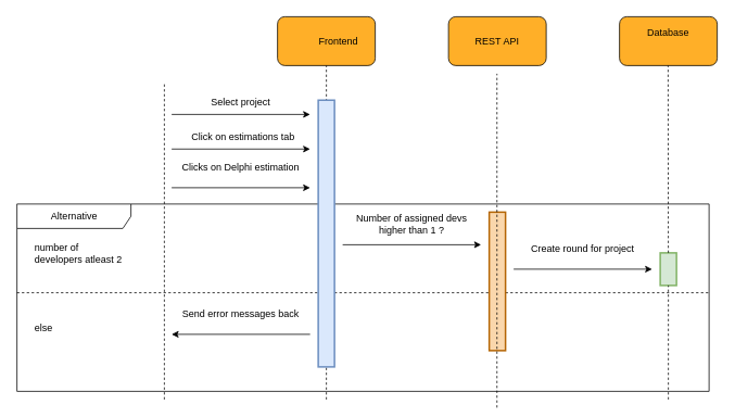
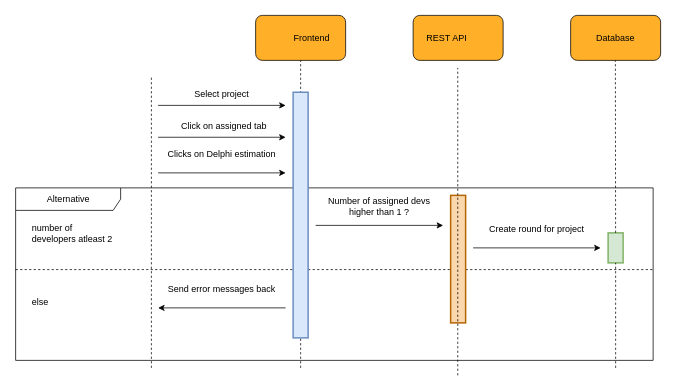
  <mxCell id="0" />
  <mxCell id="1" parent="0" />
  <mxCell id="2" value="Alternative" style="shape=umlFrame;tabWidth=110;tabHeight=30;tabPosition=left;html=1;boundedLbl=1;labelInHeader=1;width=140;height=30;fillColor=none;fontSize=12;strokeWidth=1;" vertex="1" parent="1"><mxGeometry x="20" y="250" width="850" height="230" as="geometry" /></mxCell>
  <mxCell id="3" value="number of &#10;developers atleast 2" style="text;fillColor=none;fontSize=12;" vertex="1" parent="2"><mxGeometry width="100" height="20" relative="1" as="geometry"><mxPoint x="20" y="40" as="offset" /></mxGeometry></mxCell>
  <mxCell id="4" value="else" style="line;strokeWidth=1;dashed=1;labelPosition=center;verticalLabelPosition=bottom;align=left;verticalAlign=top;spacingLeft=20;spacingTop=15;fillColor=none;fontSize=12;" vertex="1" parent="2"><mxGeometry y="93.704" width="850.0" height="30.496" as="geometry" /></mxCell>
  <mxCell id="5" value="" style="rounded=0;whiteSpace=wrap;html=1;fontSize=12;strokeWidth=2;fillColor=#fad7ac;strokeColor=#b46504;" vertex="1" parent="2"><mxGeometry x="580" y="10" width="20" height="170" as="geometry" /></mxCell>
  <mxCell id="6" value="" style="endArrow=none;dashed=1;html=1;rounded=0;jumpSize=6;strokeWidth=1;startArrow=none;fontSize=12;" edge="1" parent="2"><mxGeometry width="50" height="50" relative="1" as="geometry"><mxPoint x="589.5" y="250" as="sourcePoint" /><mxPoint x="589.5" y="-160.0" as="targetPoint" /></mxGeometry></mxCell>
  <mxCell id="7" value="" style="group" vertex="1" connectable="0" parent="2"><mxGeometry x="400" y="10" width="170" height="40" as="geometry" /></mxCell>
  <mxCell id="8" value="" style="endArrow=classic;html=1;rounded=0;" edge="1" parent="7"><mxGeometry width="50" height="50" relative="1" as="geometry"><mxPoint y="40" as="sourcePoint" /><mxPoint x="170" y="40" as="targetPoint" /></mxGeometry></mxCell>
  <mxCell id="9" value="Number of assigned devs higher than 1 ?" style="text;html=1;strokeColor=none;fillColor=none;align=center;verticalAlign=middle;whiteSpace=wrap;rounded=0;" vertex="1" parent="7"><mxGeometry x="10" width="150" height="30" as="geometry" /></mxCell>
  <mxCell id="10" value="" style="rounded=0;whiteSpace=wrap;html=1;fontSize=12;strokeWidth=2;fillColor=#d5e8d4;strokeColor=#82b366;" vertex="1" parent="2"><mxGeometry x="790" y="60" width="20" height="40" as="geometry" /></mxCell>
  <mxCell id="11" value="" style="group" vertex="1" connectable="0" parent="2"><mxGeometry x="190" y="120" width="170" height="40" as="geometry" /></mxCell>
  <mxCell id="12" value="" style="endArrow=classic;html=1;rounded=0;" edge="1" parent="11"><mxGeometry width="50" height="50" relative="1" as="geometry"><mxPoint x="170" y="40" as="sourcePoint" /><mxPoint y="40" as="targetPoint" /></mxGeometry></mxCell>
  <mxCell id="13" value="Send error messages back" style="text;html=1;strokeColor=none;fillColor=none;align=center;verticalAlign=middle;whiteSpace=wrap;rounded=0;" vertex="1" parent="11"><mxGeometry x="10" width="150" height="30" as="geometry" /></mxCell>
  <mxCell id="14" value="" style="group;fontSize=12;" vertex="1" connectable="0" parent="1"><mxGeometry x="340" y="20" width="120" height="60" as="geometry" /></mxCell>
  <mxCell id="15" value="" style="rounded=1;whiteSpace=wrap;html=1;fillColor=#FFAF28;fontSize=12;" vertex="1" parent="14"><mxGeometry width="120" height="60" as="geometry" /></mxCell>
  <mxCell id="16" value="&lt;font style=&quot;font-size: 12px;&quot;&gt;Frontend&lt;/font&gt;" style="text;html=1;strokeColor=none;fillColor=none;align=center;verticalAlign=middle;whiteSpace=wrap;rounded=0;fontSize=12;" vertex="1" parent="14"><mxGeometry x="45" y="15" width="60" height="30" as="geometry" /></mxCell>
  <mxCell id="17" value="" style="group;fontSize=12;" vertex="1" connectable="0" parent="1"><mxGeometry x="550" y="20" width="120" height="60" as="geometry" /></mxCell>
  <mxCell id="18" value="" style="rounded=1;whiteSpace=wrap;html=1;fillColor=#FFAF28;fontSize=12;" vertex="1" parent="17"><mxGeometry width="120" height="60" as="geometry" /></mxCell>
- <mxCell id="19" value="&lt;font style=&quot;font-size: 12px;&quot;&gt;REST API&lt;/font&gt;" style="text;html=1;strokeColor=none;fillColor=none;align=center;verticalAlign=middle;whiteSpace=wrap;rounded=0;fontSize=12;" vertex="1" parent="17"><mxGeometry x="30" y="15" width="60" height="30" as="geometry" /></mxCell>
+ <mxCell id="19" value="&lt;font style=&quot;font-size: 12px;&quot;&gt;REST API&lt;/font&gt;" style="text;html=1;strokeColor=none;fillColor=none;align=center;verticalAlign=middle;whiteSpace=wrap;rounded=0;fontSize=12;" vertex="1" parent="17"><mxGeometry x="15" y="15" width="60" height="30" as="geometry" /></mxCell>
  <mxCell id="20" value="" style="endArrow=none;dashed=1;html=1;rounded=0;entryX=0.5;entryY=1;entryDx=0;entryDy=0;jumpSize=6;strokeWidth=1;fontSize=12;" edge="1" parent="1" target="15"><mxGeometry width="50" height="50" relative="1" as="geometry"><mxPoint x="400" y="490" as="sourcePoint" /><mxPoint x="550" y="0" as="targetPoint" /></mxGeometry></mxCell>
  <mxCell id="21" value="" style="endArrow=none;dashed=1;html=1;rounded=0;jumpSize=6;strokeWidth=1;fontSize=12;" edge="1" parent="1"><mxGeometry width="50" height="50" relative="1" as="geometry"><mxPoint x="201" y="490" as="sourcePoint" /><mxPoint x="201" y="100" as="targetPoint" /></mxGeometry></mxCell>
  <mxCell id="22" value="" style="group;fontSize=12;" vertex="1" connectable="0" parent="1"><mxGeometry x="760" y="20" width="120" height="60" as="geometry" /></mxCell>
  <mxCell id="23" value="" style="rounded=1;whiteSpace=wrap;html=1;fillColor=#FFAF28;fontSize=12;" vertex="1" parent="22"><mxGeometry width="120" height="60" as="geometry" /></mxCell>
- <mxCell id="24" value="&lt;font style=&quot;font-size: 12px&quot;&gt;Database&lt;/font&gt;" style="text;html=1;strokeColor=none;fillColor=none;align=center;verticalAlign=middle;whiteSpace=wrap;rounded=0;fontSize=12;" vertex="1" parent="22"><mxGeometry x="30" y="5" width="60" height="30" as="geometry" /></mxCell>
+ <mxCell id="24" value="&lt;font style=&quot;font-size: 12px&quot;&gt;Database&lt;/font&gt;" style="text;html=1;strokeColor=none;fillColor=none;align=center;verticalAlign=middle;whiteSpace=wrap;rounded=0;fontSize=12;" vertex="1" parent="22"><mxGeometry x="30" y="15" width="60" height="30" as="geometry" /></mxCell>
  <mxCell id="25" value="" style="endArrow=none;dashed=1;html=1;rounded=0;jumpSize=6;strokeWidth=1;fontSize=12;startArrow=none;" edge="1" parent="1" source="10"><mxGeometry width="50" height="50" relative="1" as="geometry"><mxPoint x="819.66" y="580" as="sourcePoint" /><mxPoint x="819.66" y="80" as="targetPoint" /></mxGeometry></mxCell>
  <mxCell id="26" value="" style="endArrow=classic;html=1;rounded=0;" edge="1" parent="1"><mxGeometry width="50" height="50" relative="1" as="geometry"><mxPoint x="210" y="140" as="sourcePoint" /><mxPoint x="380" y="140" as="targetPoint" /></mxGeometry></mxCell>
  <mxCell id="27" value="Select project" style="text;html=1;strokeColor=none;fillColor=none;align=center;verticalAlign=middle;whiteSpace=wrap;rounded=0;" vertex="1" parent="1"><mxGeometry x="220" y="110" width="150" height="30" as="geometry" /></mxCell>
  <mxCell id="28" value="" style="endArrow=classic;html=1;rounded=0;" edge="1" parent="1"><mxGeometry width="50" height="50" relative="1" as="geometry"><mxPoint x="210" y="182.5" as="sourcePoint" /><mxPoint x="380" y="182.5" as="targetPoint" /></mxGeometry></mxCell>
- <mxCell id="29" value="Click on estimations tab" style="text;html=1;strokeColor=none;fillColor=none;align=center;verticalAlign=middle;whiteSpace=wrap;rounded=0;" vertex="1" parent="1"><mxGeometry x="222.5" y="152.5" width="150" height="30" as="geometry" /></mxCell>
+ <mxCell id="29" value="Click on assigned tab" style="text;html=1;strokeColor=none;fillColor=none;align=center;verticalAlign=middle;whiteSpace=wrap;rounded=0;" vertex="1" parent="1"><mxGeometry x="222.5" y="152.5" width="150" height="30" as="geometry" /></mxCell>
  <mxCell id="30" value="" style="rounded=0;whiteSpace=wrap;html=1;fontSize=12;strokeWidth=2;fillColor=#dae8fc;strokeColor=#6c8ebf;" vertex="1" parent="1"><mxGeometry x="390" y="122.5" width="20" height="327.5" as="geometry" /></mxCell>
  <mxCell id="31" value="" style="endArrow=none;dashed=1;html=1;rounded=0;jumpSize=6;strokeWidth=1;fontSize=12;startArrow=none;" edge="1" parent="1" target="10"><mxGeometry width="50" height="50" relative="1" as="geometry"><mxPoint x="820" y="490" as="sourcePoint" /><mxPoint x="819.66" y="80" as="targetPoint" /></mxGeometry></mxCell>
  <mxCell id="32" value="" style="endArrow=classic;html=1;rounded=0;" edge="1" parent="1"><mxGeometry width="50" height="50" relative="1" as="geometry"><mxPoint x="210" y="230" as="sourcePoint" /><mxPoint x="380" y="230" as="targetPoint" /></mxGeometry></mxCell>
  <mxCell id="33" value="Clicks on Delphi estimation" style="text;html=1;strokeColor=none;fillColor=none;align=center;verticalAlign=middle;whiteSpace=wrap;rounded=0;" vertex="1" parent="1"><mxGeometry x="220" y="190" width="150" height="30" as="geometry" /></mxCell>
  <mxCell id="34" value="" style="group" vertex="1" connectable="0" parent="1"><mxGeometry x="630" y="290" width="170" height="40" as="geometry" /></mxCell>
  <mxCell id="35" value="" style="endArrow=classic;html=1;rounded=0;" edge="1" parent="34"><mxGeometry width="50" height="50" relative="1" as="geometry"><mxPoint y="40" as="sourcePoint" /><mxPoint x="170" y="40" as="targetPoint" /></mxGeometry></mxCell>
  <mxCell id="36" value="Create round for project" style="text;html=1;strokeColor=none;fillColor=none;align=center;verticalAlign=middle;whiteSpace=wrap;rounded=0;" vertex="1" parent="34"><mxGeometry x="10" width="150" height="30" as="geometry" /></mxCell>
